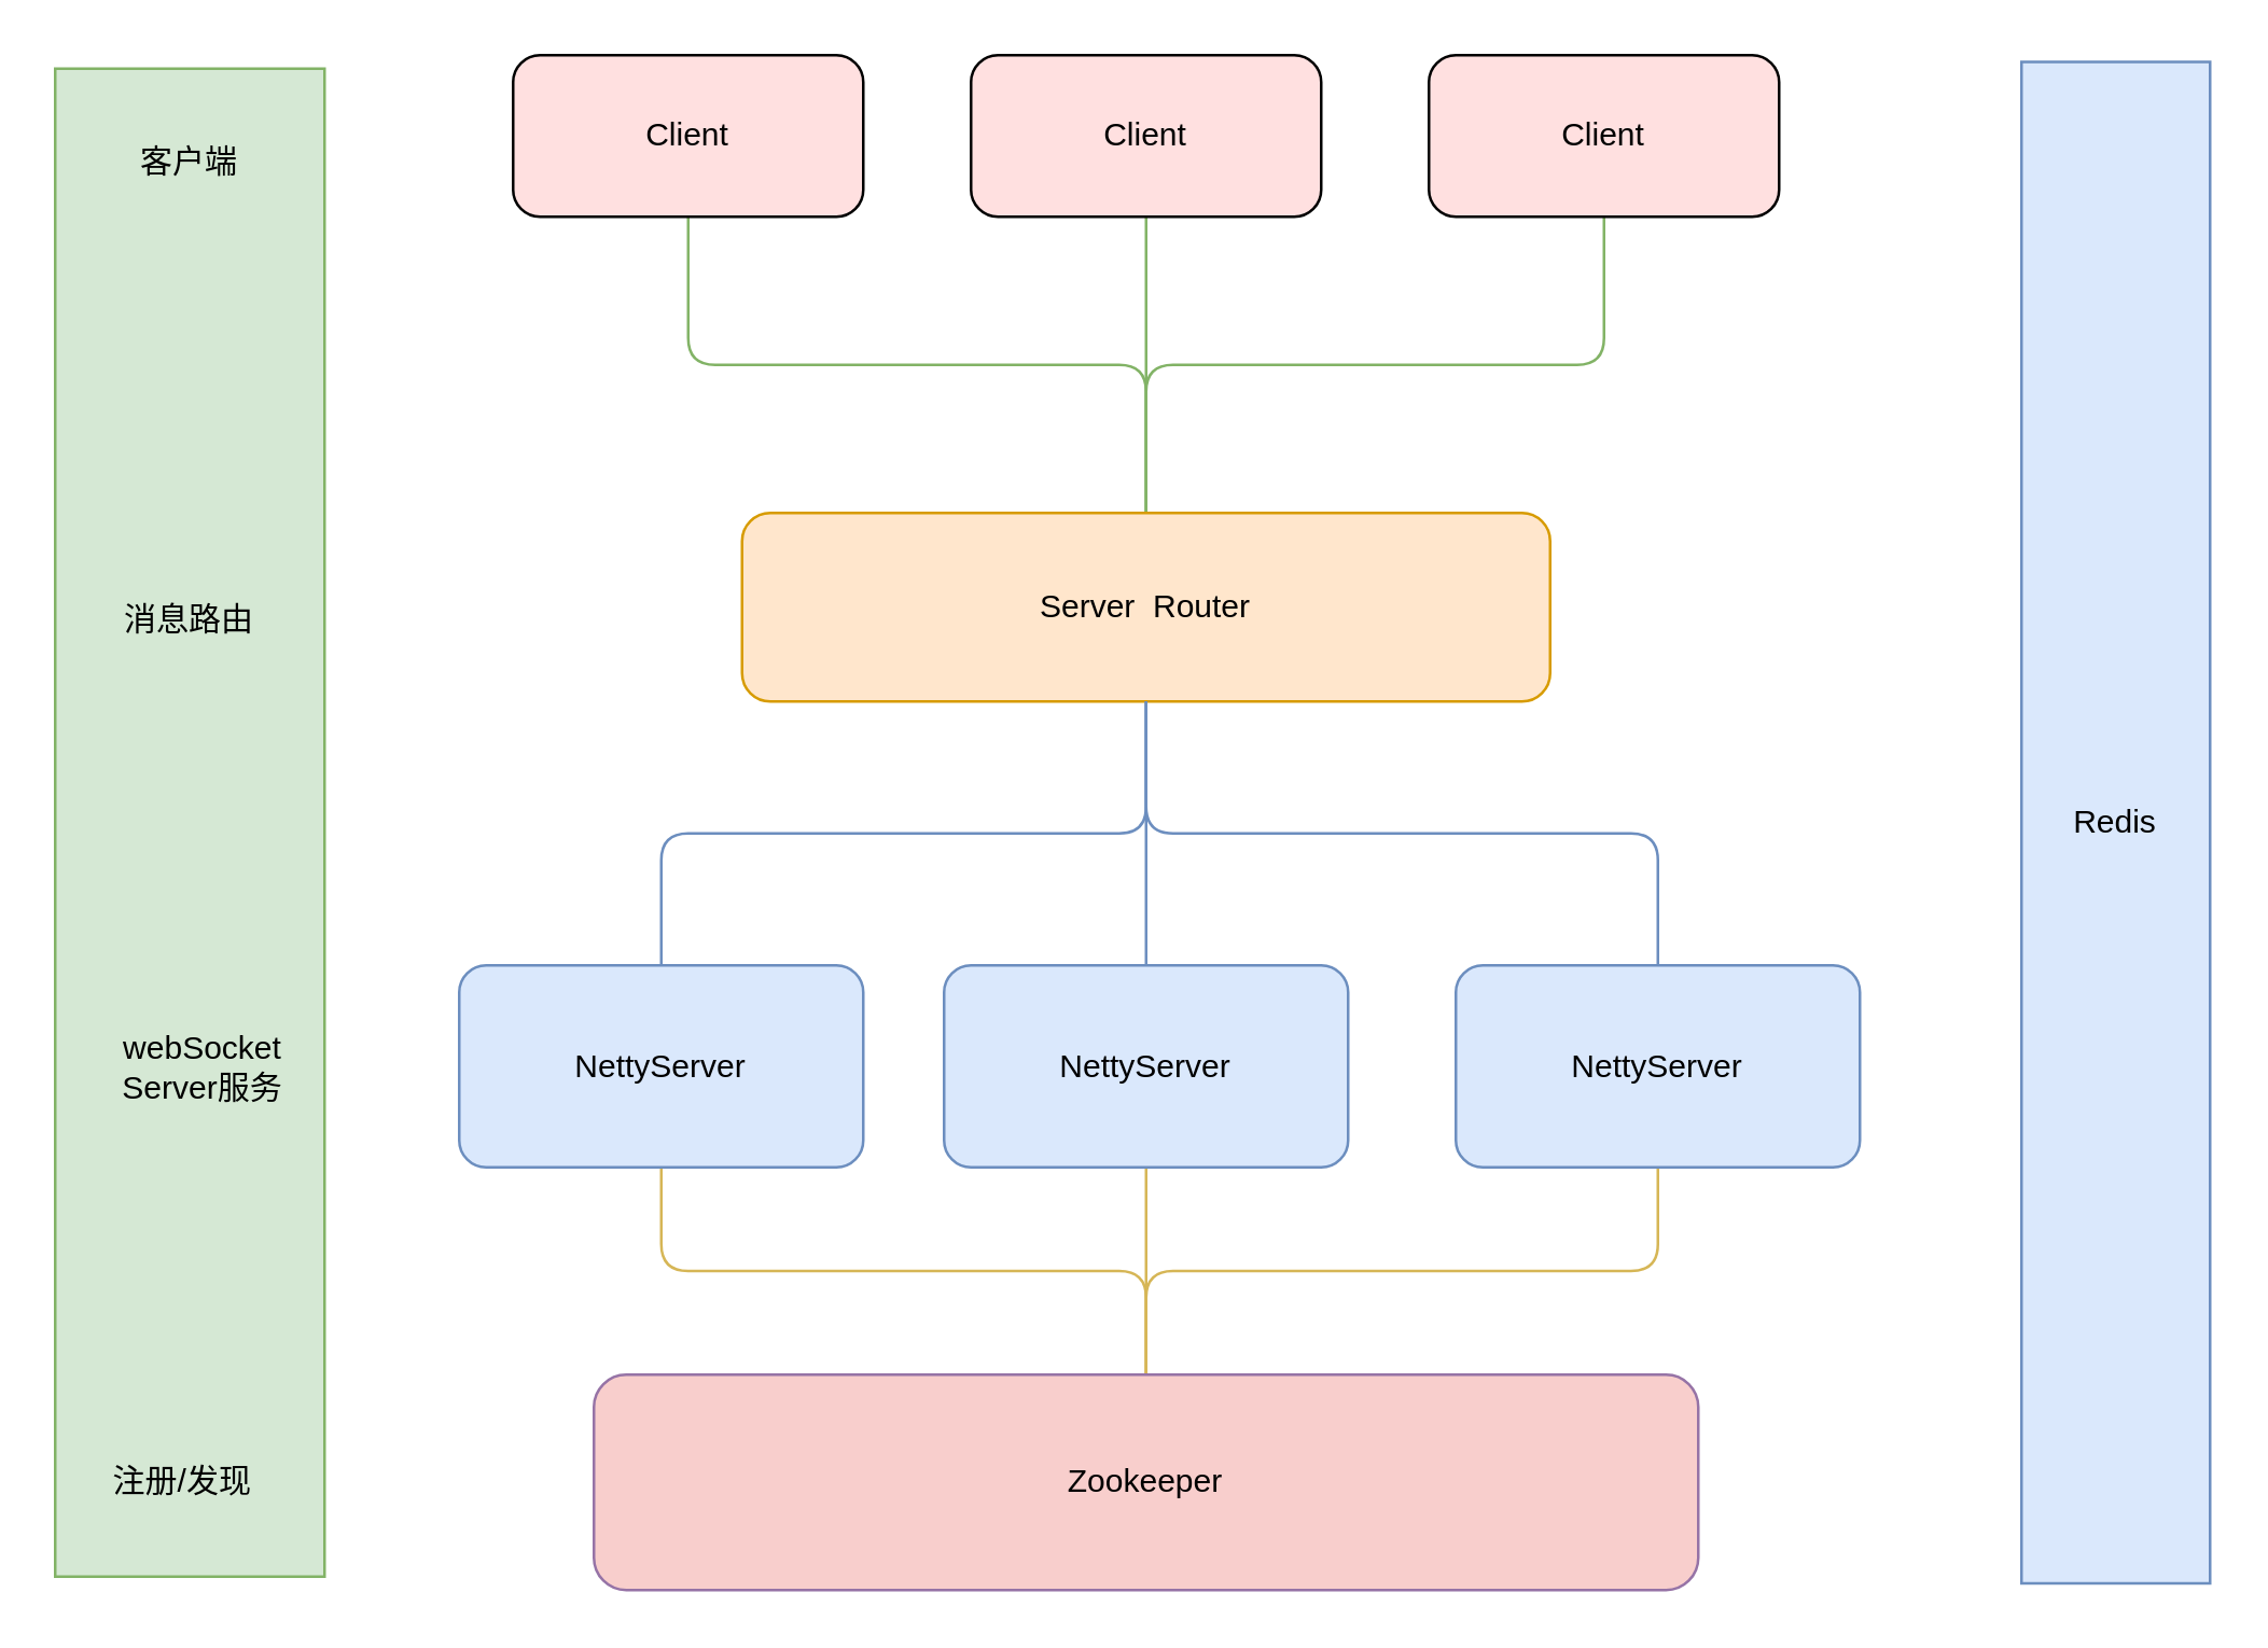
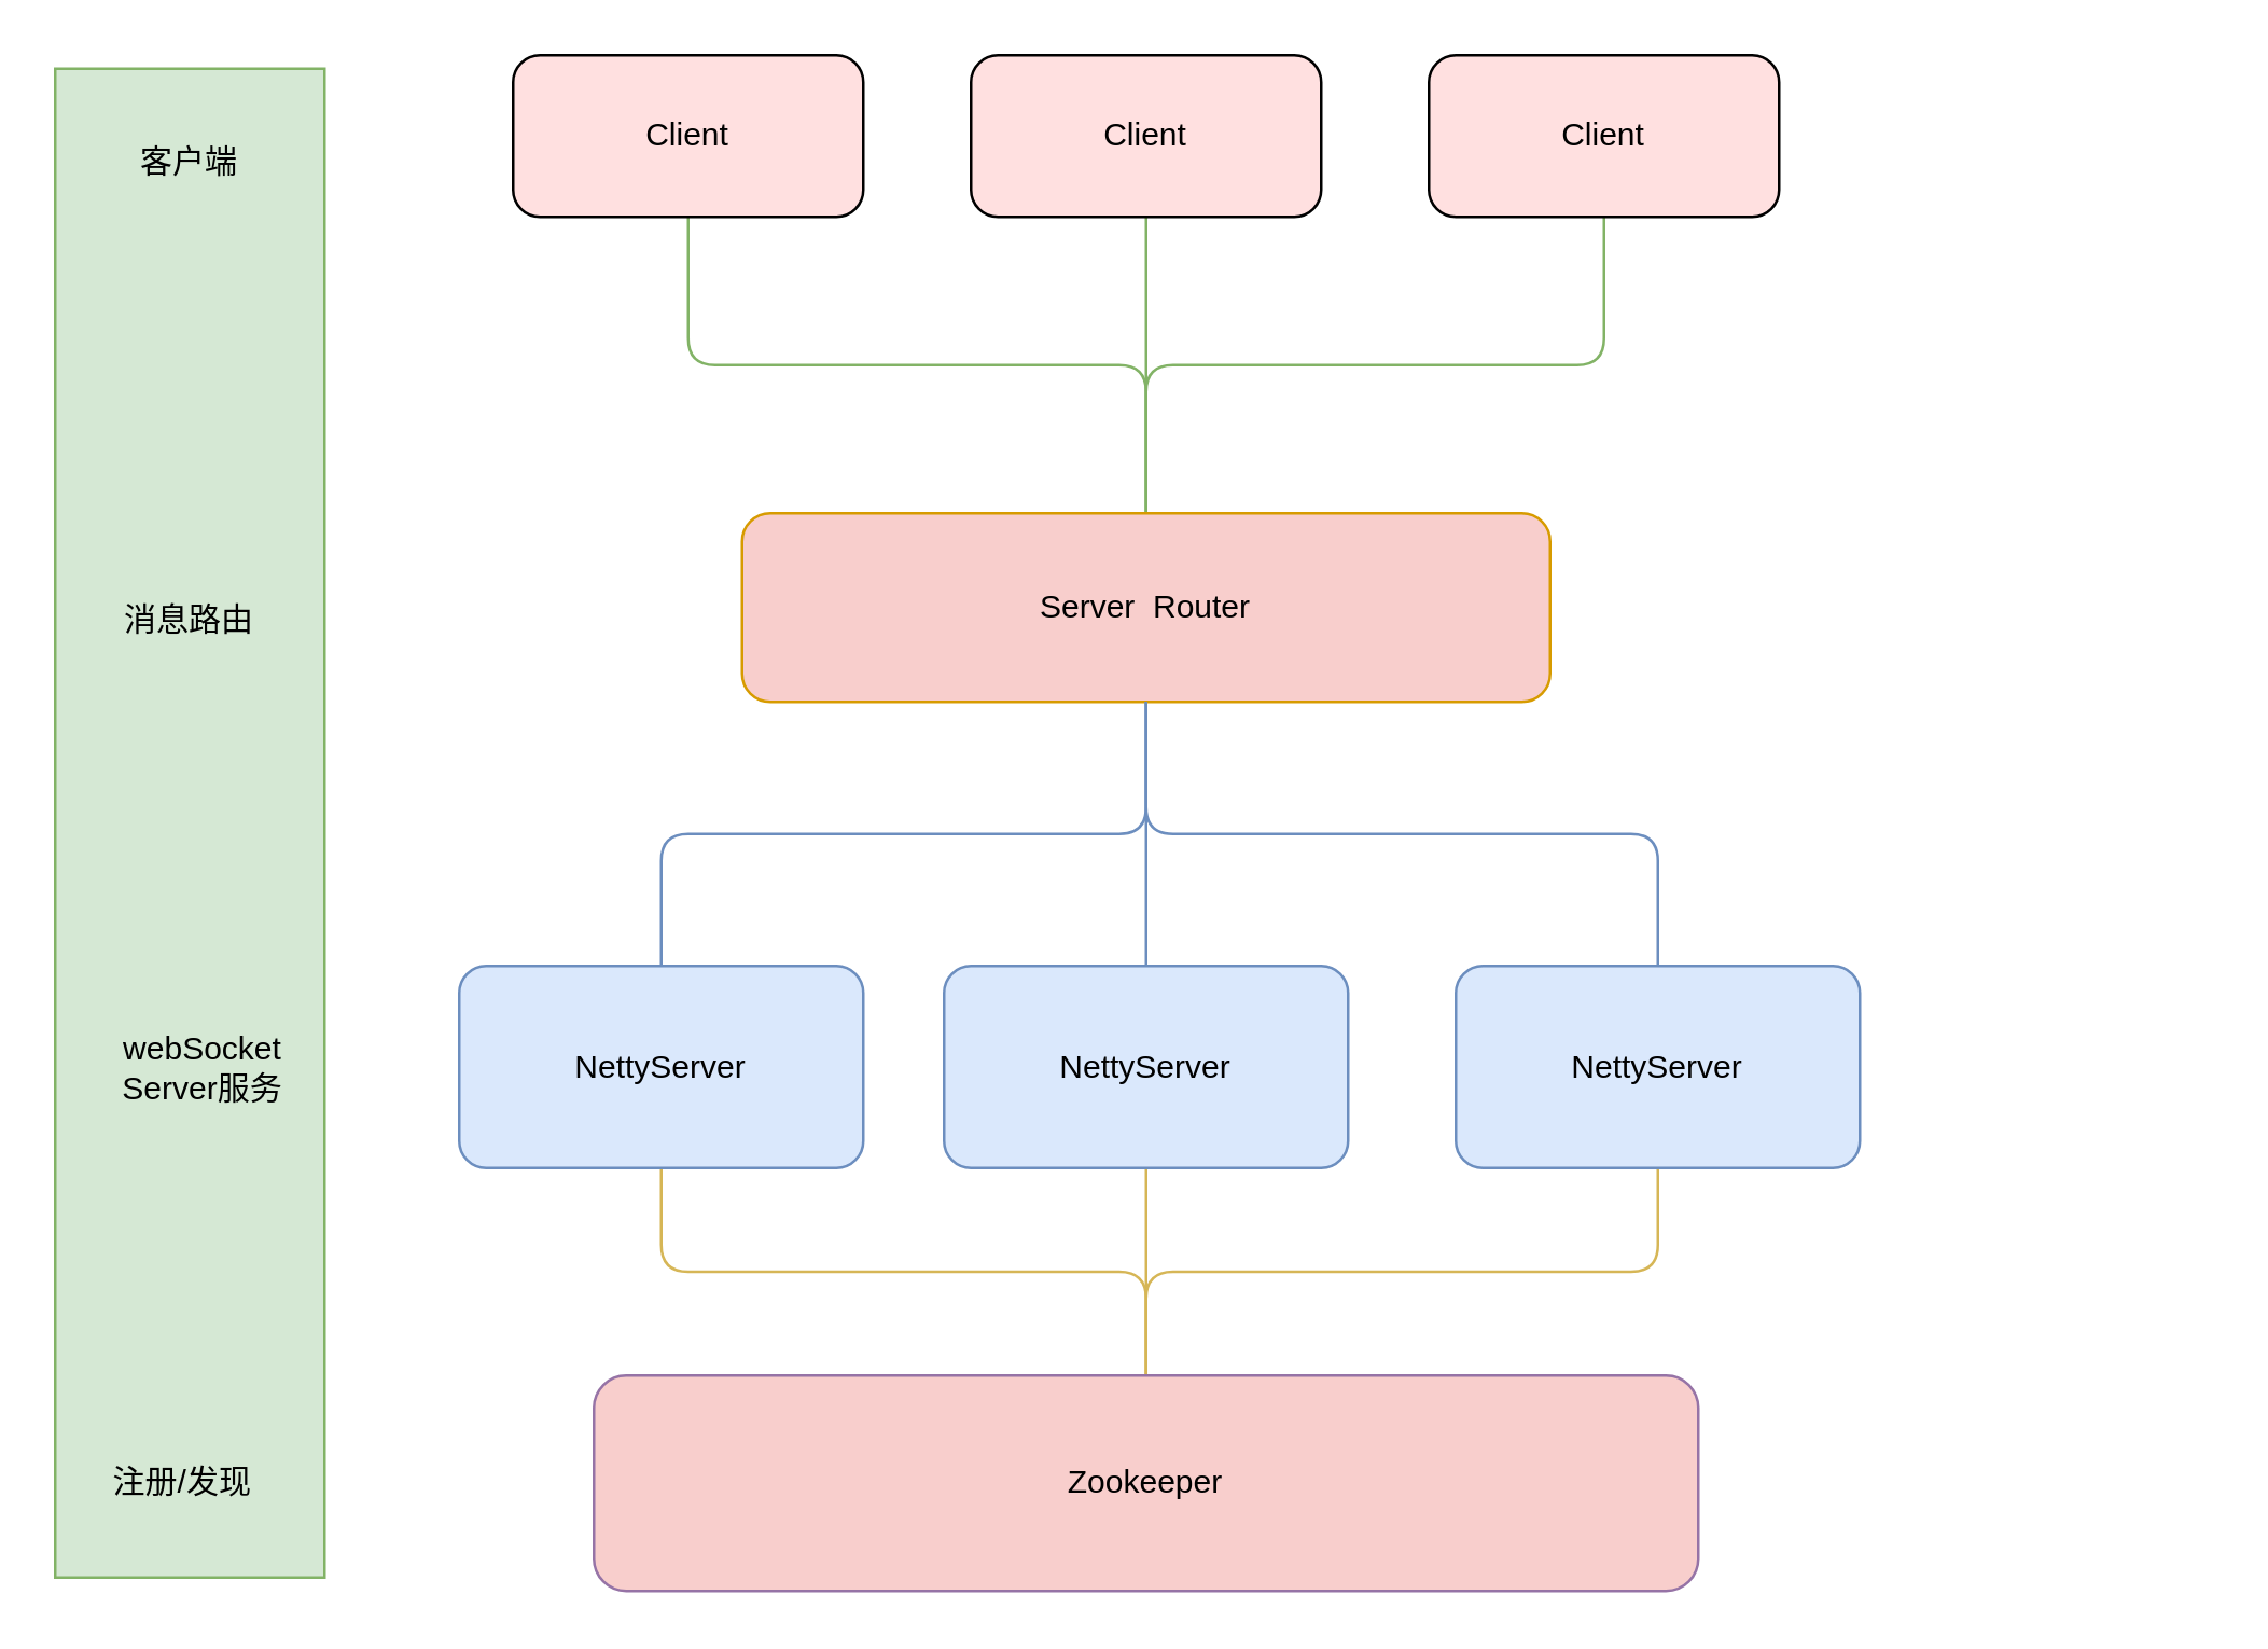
  <mxCell id="0" />
  <mxCell id="1" parent="0" />
  <mxCell id="2" style="edgeStyle=orthogonalEdgeStyle;rounded=1;orthogonalLoop=1;jettySize=auto;html=1;fillColor=#d5e8d4;strokeColor=#82b366;endArrow=none;endFill=0;" edge="1" parent="1" source="3" target="8"><mxGeometry relative="1" as="geometry" /></mxCell>
  <mxCell id="3" value="Client" style="html=1;outlineConnect=0;whiteSpace=wrap;fillColor=#FFE0E0;strokeColor=#000000;shape=mxgraph.archimate3.application;archiType=rounded;" vertex="1" parent="1"><mxGeometry x="190" y="20" width="130" height="60" as="geometry" /></mxCell>
  <mxCell id="4" style="edgeStyle=orthogonalEdgeStyle;rounded=0;orthogonalLoop=1;jettySize=auto;html=1;fillColor=#d5e8d4;strokeColor=#82b366;endArrow=none;endFill=0;" edge="1" parent="1" source="5"><mxGeometry relative="1" as="geometry"><mxPoint x="425" y="190" as="targetPoint" /></mxGeometry></mxCell>
  <mxCell id="5" value="Client" style="html=1;outlineConnect=0;whiteSpace=wrap;fillColor=#FFE0E0;strokeColor=#000000;shape=mxgraph.archimate3.application;archiType=rounded;" vertex="1" parent="1"><mxGeometry x="360" y="20" width="130" height="60" as="geometry" /></mxCell>
  <mxCell id="6" style="edgeStyle=orthogonalEdgeStyle;rounded=1;orthogonalLoop=1;jettySize=auto;html=1;exitX=0.5;exitY=1;exitDx=0;exitDy=0;exitPerimeter=0;entryX=0.5;entryY=0;entryDx=0;entryDy=0;fillColor=#d5e8d4;strokeColor=#82b366;endArrow=none;endFill=0;" edge="1" parent="1" source="7" target="8"><mxGeometry relative="1" as="geometry" /></mxCell>
  <mxCell id="7" value="Client" style="html=1;outlineConnect=0;whiteSpace=wrap;fillColor=#FFE0E0;strokeColor=#000000;shape=mxgraph.archimate3.application;archiType=rounded;" vertex="1" parent="1"><mxGeometry x="530" y="20" width="130" height="60" as="geometry" /></mxCell>
- <mxCell id="8" value="Server&amp;nbsp; Router" style="rounded=1;whiteSpace=wrap;html=1;fillColor=#ffe6cc;strokeColor=#d79b00;" vertex="1" parent="1"><mxGeometry x="275" y="190" width="300" height="70" as="geometry" /></mxCell>
+ <mxCell id="8" value="Server&amp;nbsp; Router" style="rounded=1;whiteSpace=wrap;html=1;fillColor=#f8cecc;strokeColor=#d79b00;" vertex="1" parent="1"><mxGeometry x="275" y="190" width="300" height="70" as="geometry" /></mxCell>
  <mxCell id="9" style="edgeStyle=orthogonalEdgeStyle;rounded=1;orthogonalLoop=1;jettySize=auto;html=1;entryX=0.5;entryY=1;entryDx=0;entryDy=0;fillColor=#dae8fc;strokeColor=#6c8ebf;endArrow=none;endFill=0;" edge="1" parent="1" source="11" target="8"><mxGeometry relative="1" as="geometry" /></mxCell>
  <mxCell id="10" style="edgeStyle=orthogonalEdgeStyle;rounded=1;orthogonalLoop=1;jettySize=auto;html=1;fillColor=#fff2cc;strokeColor=#d6b656;endArrow=none;endFill=0;" edge="1" parent="1" source="11" target="18"><mxGeometry relative="1" as="geometry" /></mxCell>
  <mxCell id="11" value="NettyServer" style="html=1;outlineConnect=0;whiteSpace=wrap;fillColor=#dae8fc;strokeColor=#6c8ebf;shape=mxgraph.archimate3.application;archiType=rounded;" vertex="1" parent="1"><mxGeometry x="170" y="358" width="150" height="75" as="geometry" /></mxCell>
  <mxCell id="12" style="edgeStyle=orthogonalEdgeStyle;rounded=1;orthogonalLoop=1;jettySize=auto;html=1;fillColor=#dae8fc;strokeColor=#6c8ebf;endArrow=none;endFill=0;" edge="1" parent="1" source="14"><mxGeometry relative="1" as="geometry"><mxPoint x="425" y="260" as="targetPoint" /></mxGeometry></mxCell>
  <mxCell id="13" style="edgeStyle=orthogonalEdgeStyle;rounded=1;orthogonalLoop=1;jettySize=auto;html=1;entryX=0.5;entryY=0;entryDx=0;entryDy=0;fillColor=#fff2cc;strokeColor=#d6b656;endArrow=none;endFill=0;" edge="1" parent="1" source="14" target="18"><mxGeometry relative="1" as="geometry" /></mxCell>
  <mxCell id="14" value="NettyServer" style="html=1;outlineConnect=0;whiteSpace=wrap;fillColor=#dae8fc;strokeColor=#6c8ebf;shape=mxgraph.archimate3.application;archiType=rounded;" vertex="1" parent="1"><mxGeometry x="350" y="358" width="150" height="75" as="geometry" /></mxCell>
  <mxCell id="15" style="edgeStyle=orthogonalEdgeStyle;rounded=1;orthogonalLoop=1;jettySize=auto;html=1;entryX=0.5;entryY=1;entryDx=0;entryDy=0;fillColor=#dae8fc;strokeColor=#6c8ebf;endArrow=none;endFill=0;" edge="1" parent="1" source="17" target="8"><mxGeometry relative="1" as="geometry" /></mxCell>
  <mxCell id="16" style="edgeStyle=orthogonalEdgeStyle;rounded=1;orthogonalLoop=1;jettySize=auto;html=1;entryX=0.5;entryY=0;entryDx=0;entryDy=0;fillColor=#fff2cc;strokeColor=#d6b656;endArrow=none;endFill=0;" edge="1" parent="1" source="17" target="18"><mxGeometry relative="1" as="geometry" /></mxCell>
  <mxCell id="17" value="&lt;span style=&quot;white-space: normal&quot;&gt;NettyServer&lt;/span&gt;" style="html=1;outlineConnect=0;whiteSpace=wrap;fillColor=#dae8fc;strokeColor=#6c8ebf;shape=mxgraph.archimate3.application;archiType=rounded;" vertex="1" parent="1"><mxGeometry x="540" y="358" width="150" height="75" as="geometry" /></mxCell>
  <mxCell id="18" value="Zookeeper" style="rounded=1;whiteSpace=wrap;html=1;fillColor=#f8cecc;strokeColor=#9673a6;" vertex="1" parent="1"><mxGeometry x="220" y="510" width="410" height="80" as="geometry" /></mxCell>
  <mxCell id="19" value="" style="rounded=0;whiteSpace=wrap;html=1;fillColor=#d5e8d4;strokeColor=#82b366;" vertex="1" parent="1"><mxGeometry x="20" y="25" width="100" height="560" as="geometry" /></mxCell>
  <mxCell id="20" value="客户端" style="text;html=1;strokeColor=none;fillColor=none;align=center;verticalAlign=middle;whiteSpace=wrap;rounded=0;" vertex="1" parent="1"><mxGeometry x="50" y="45" width="40" height="30" as="geometry" /></mxCell>
  <mxCell id="21" value="消息路由" style="text;html=1;strokeColor=none;fillColor=none;align=center;verticalAlign=middle;whiteSpace=wrap;rounded=0;" vertex="1" parent="1"><mxGeometry x="45" y="217.5" width="50" height="25" as="geometry" /></mxCell>
  <mxCell id="22" value="webSocket Server服务" style="text;html=1;strokeColor=none;fillColor=none;align=center;verticalAlign=middle;whiteSpace=wrap;rounded=0;" vertex="1" parent="1"><mxGeometry x="40" y="383.5" width="70" height="24" as="geometry" /></mxCell>
  <mxCell id="23" value="注册/发现" style="text;html=1;strokeColor=none;fillColor=none;align=center;verticalAlign=middle;whiteSpace=wrap;rounded=0;" vertex="1" parent="1"><mxGeometry x="40" y="545" width="55" height="10" as="geometry" /></mxCell>
- <mxCell id="24" value="Redis" style="rounded=0;whiteSpace=wrap;html=1;fillColor=#dae8fc;strokeColor=#6c8ebf;" vertex="1" parent="1"><mxGeometry x="750" y="22.5" width="70" height="565" as="geometry" /></mxCell>
